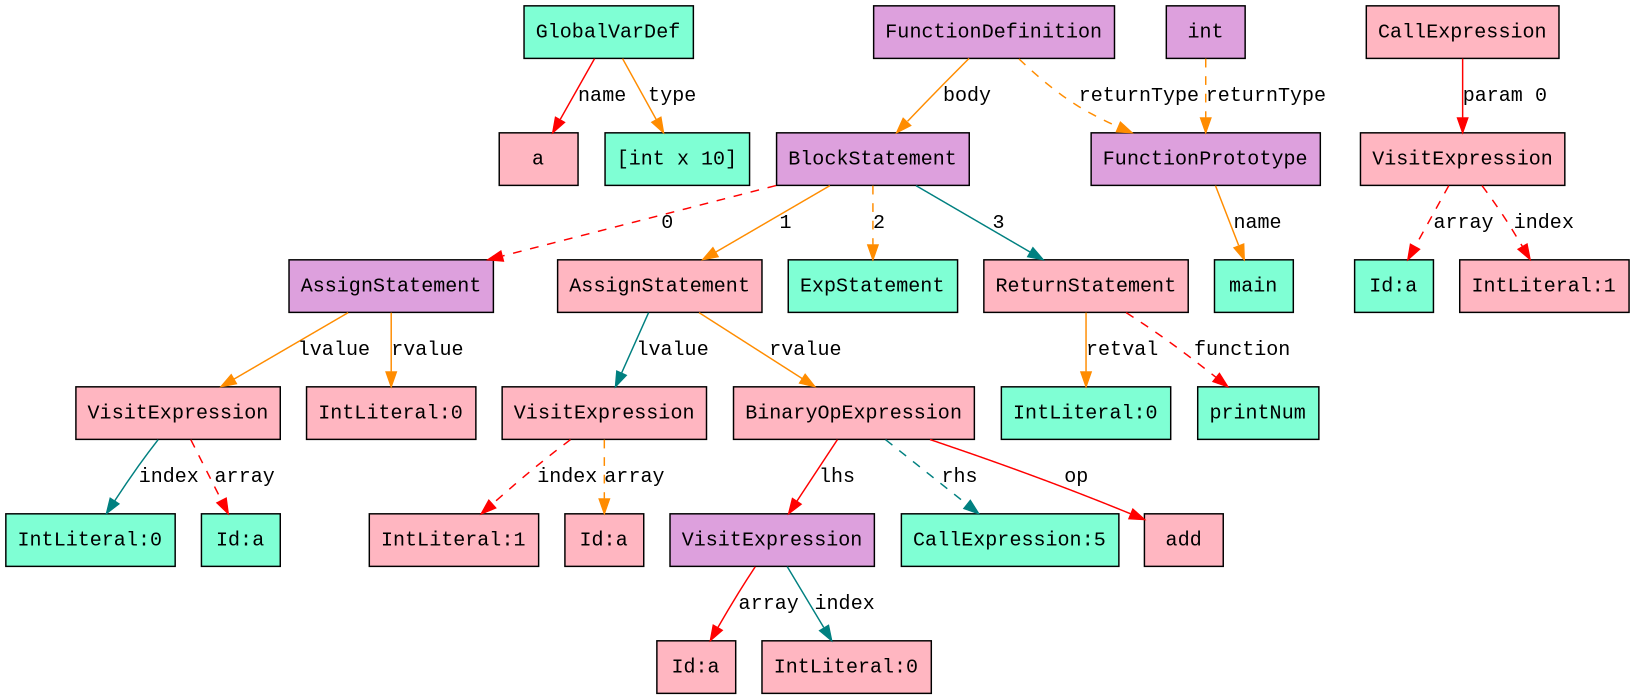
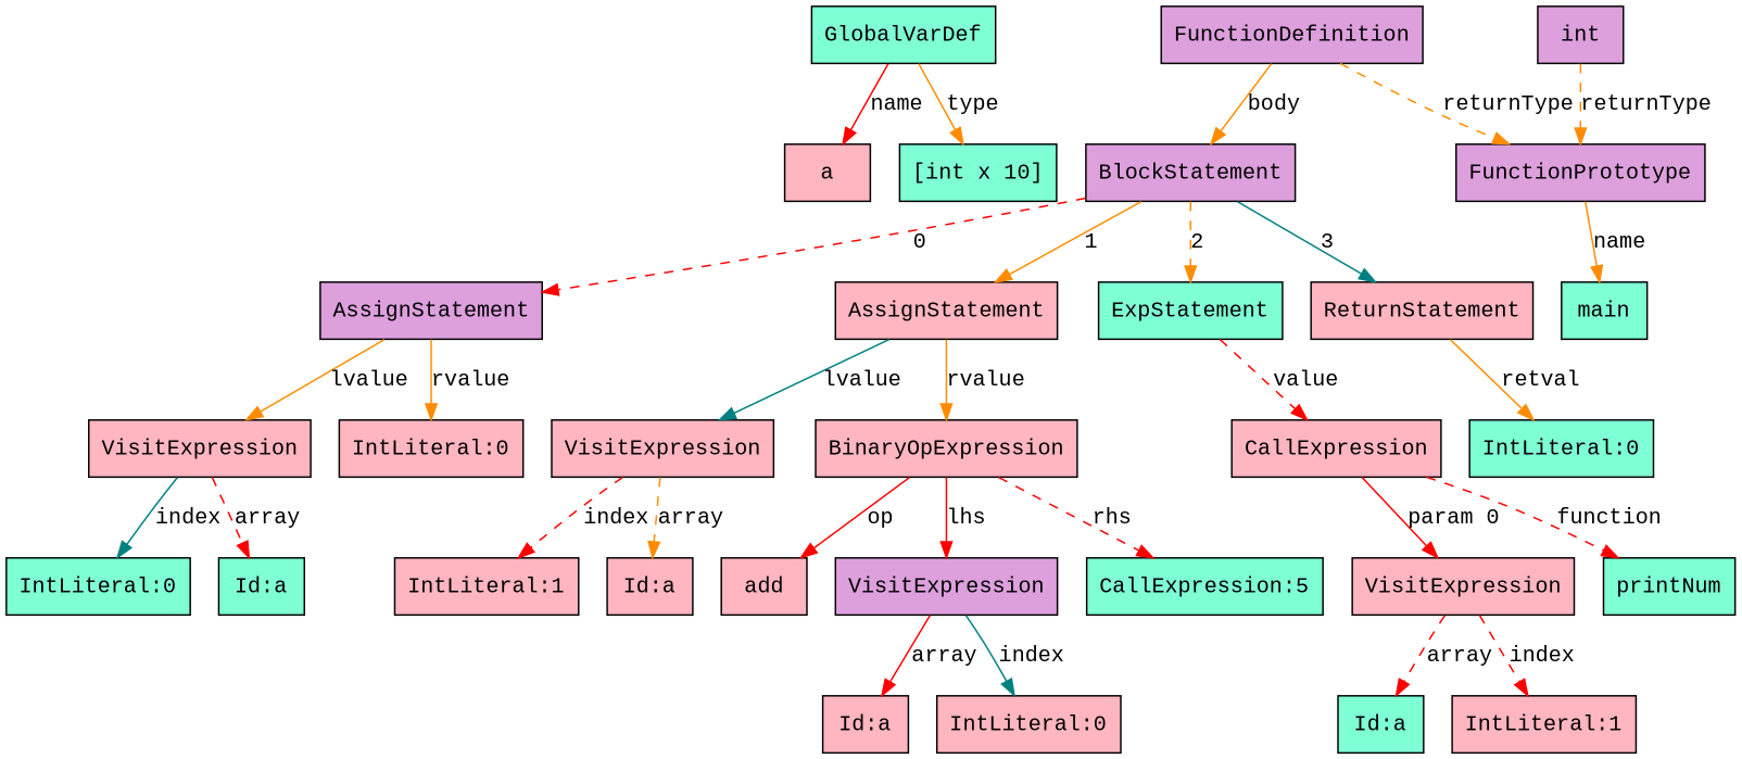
  digraph {
    fontname="Liberation Mono"
    node [fillcolor=lightpink fontname="Liberation Mono" shape=box style=filled]
    edge [color=red fontname="Liberation Mono" splines=line style=solid]
    n1 [fillcolor=aquamarine label=GlobalVarDef]
    n2 [label=a]
    n3 [fillcolor=aquamarine label="[int x 10]"]
    n4 [fillcolor=plum label=FunctionDefinition]
    n5 [fillcolor=plum label=FunctionPrototype]
    n6 [fillcolor=plum label=BlockStatement]
    n7 [fillcolor=aquamarine label=main]
    n8 [fillcolor=plum label=AssignStatement]
    n9 [label=AssignStatement]
    n10 [fillcolor=aquamarine label=ExpStatement]
    n11 [label=ReturnStatement]
    n12 [fillcolor=plum label=int]
    n13 [label=VisitExpression]
    n14 [label="IntLiteral:0"]
    n15 [label=VisitExpression]
    n16 [label=BinaryOpExpression]
    n17 [label=CallExpression]
    n18 [fillcolor=aquamarine label="IntLiteral:0"]
    n19 [fillcolor=aquamarine label="Id:a"]
    n20 [fillcolor=aquamarine label="IntLiteral:0"]
    n21 [label="Id:a"]
    n22 [label="IntLiteral:1"]
    n23 [label=add]
    n24 [fillcolor=plum label=VisitExpression]
    n25 [fillcolor=aquamarine label="CallExpression:5"]
    n26 [fillcolor=aquamarine label=printNum]
    n27 [label=VisitExpression]
    n28 [label="Id:a"]
    n29 [label="IntLiteral:0"]
    n30 [fillcolor=aquamarine label="Id:a"]
    n31 [label="IntLiteral:1"]
    n1 -> n2 [label=name]
    n1 -> n3 [color=darkorange label=type]
    n4 -> n5 [color=darkorange label=returnType style=dashed]
    n4 -> n6 [color=darkorange label=body]
    n5 -> n7 [color=darkorange label=name]
    n6 -> n8 [label=0 style=dashed]
    n6 -> n9 [color=darkorange label=1]
    n6 -> n10 [color=darkorange label=2 style=dashed]
    n6 -> n11 [color=teal label=3]
    n8 -> n13 [color=darkorange label=lvalue]
    n8 -> n14 [color=darkorange label=rvalue]
    n9 -> n15 [color=teal label=lvalue]
    n9 -> n16 [color=darkorange label=rvalue]
+   n10 -> n17 [label=value style=dashed]
    n11 -> n18 [color=darkorange label=retval]
    n12 -> n5 [color=darkorange label=returnType style=dashed]
    n13 -> n19 [label=array style=dashed]
    n13 -> n20 [color=teal label=index]
    n15 -> n21 [color=darkorange label=array style=dashed]
    n15 -> n22 [label=index style=dashed]
    n16 -> n23 [label=op]
    n16 -> n24 [label=lhs]
-   n16 -> n25 [color=teal label=rhs style=dashed]
-   n11 -> n26 [label=function style=dashed]
+   n16 -> n25 [label=rhs style=dashed]
+   n17 -> n26 [label=function style=dashed]
    n17 -> n27 [label="param 0"]
    n24 -> n28 [label=array]
    n24 -> n29 [color=teal label=index]
    n27 -> n30 [label=array style=dashed]
    n27 -> n31 [label=index style=dashed]
  }
